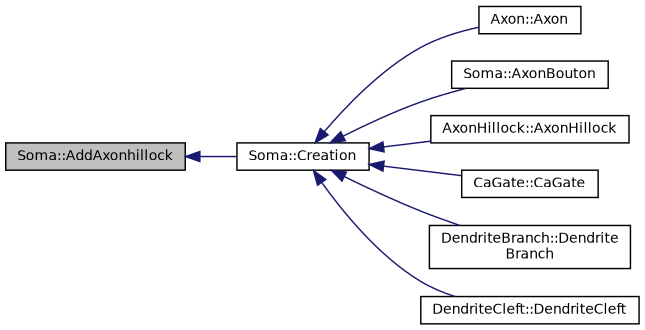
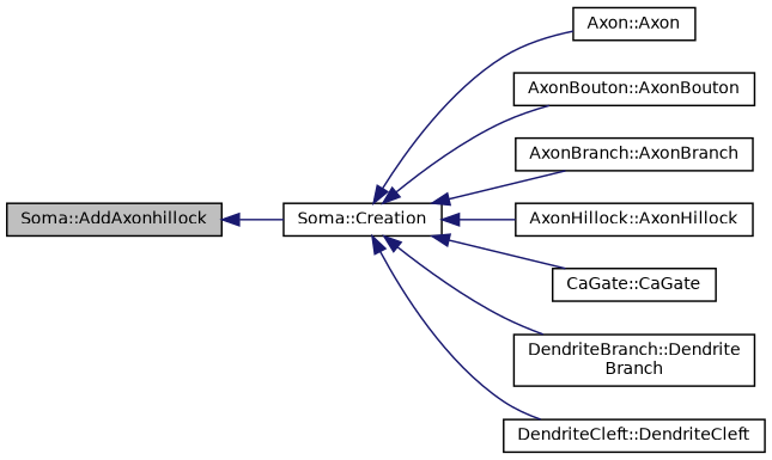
  digraph {
    rankdir=LR
    node [color=black fillcolor=white fontname=Helvetica fontsize=10 shape=record style=filled]
    edge [color=midnightblue dir=back fontname=Helvetica fontsize=10 labelfontname=Helvetica labelfontsize=10 style=solid]
    n1 [fillcolor=grey75 fontcolor=black height=0.2 label="Soma::AddAxonhillock" width=0.4]
    n2 [height=0.2 label="Soma::Creation" width=0.4]
    n3 [height=0.2 label="Axon::Axon" width=0.4]
-   n4 [height=0.2 label="Soma::AxonBouton" width=0.4]
+   n4 [height=0.2 label="AxonBouton::AxonBouton" width=0.4]
+   n5 [height=0.2 label="AxonBranch::AxonBranch" width=0.4]
    n6 [height=0.2 label="AxonHillock::AxonHillock" width=0.4]
    n7 [height=0.2 label="CaGate::CaGate" width=0.4]
    n8 [height=0.2 label="DendriteBranch::Dendrite\lBranch" width=0.4]
    n9 [height=0.2 label="DendriteCleft::DendriteCleft" width=0.4]
    n1 -> n2
    n2 -> n3
    n2 -> n4
+   n2 -> n5
    n2 -> n6
    n2 -> n7
    n2 -> n8
    n2 -> n9
  }
